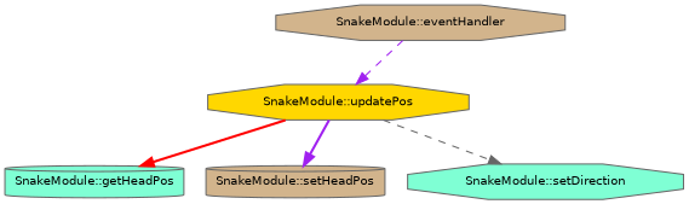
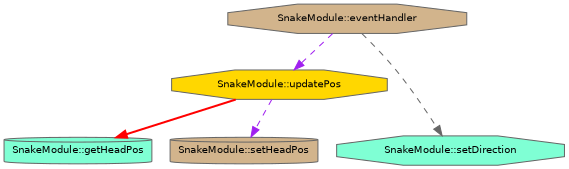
  digraph {
    rankdir=TB
    node [color=grey40 fillcolor=tan fontname=Helvetica fontsize=10 shape=octagon style=filled]
    edge [color=purple fontname=Helvetica fontsize=10 labelfontname=Helvetica labelfontsize=10 style=dashed]
    n1 [color=gray40 fontcolor=black height=0.2 label="SnakeModule::eventHandler" width=0.4]
    n2 [fillcolor=gold height=0.2 label="SnakeModule::updatePos" width=0.4]
    n3 [fillcolor=aquamarine height=0.2 label="SnakeModule::getHeadPos" shape=cylinder width=0.4]
    n4 [fillcolor=aquamarine height=0.2 label="SnakeModule::setDirection" width=0.4]
    n5 [height=0.2 label="SnakeModule::setHeadPos" shape=cylinder width=0.4]
    n1 -> n2
    n2 -> n3 [color=red style=bold]
-   n2 -> n4 [color=gray40]
-   n2 -> n5 [style=bold]
+   n1 -> n4 [color=gray40]
+   n2 -> n5
  }
